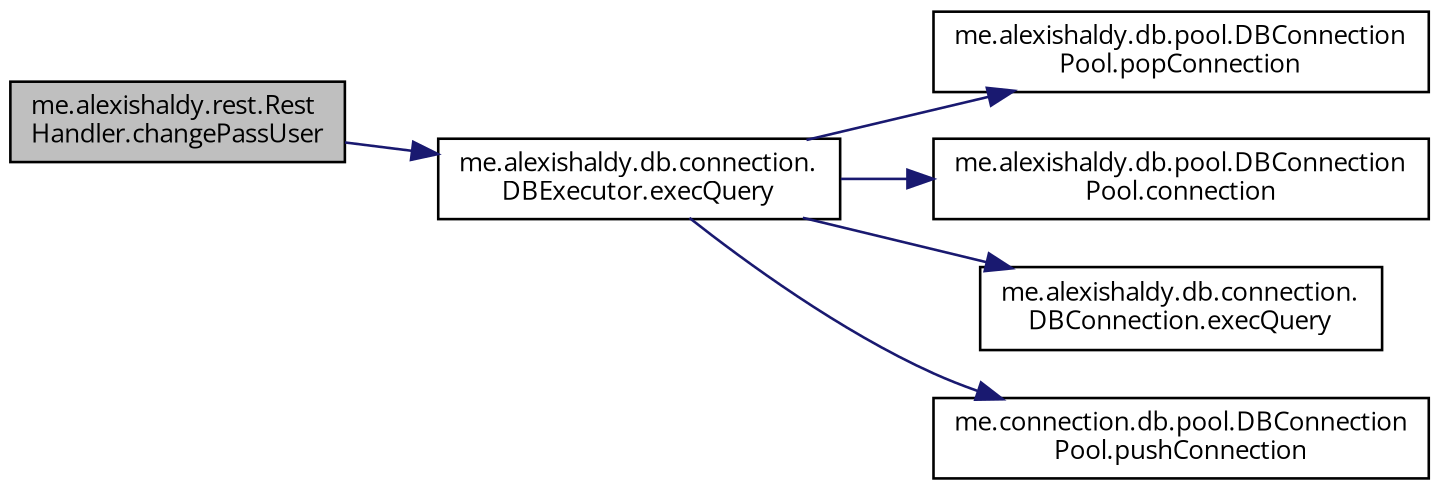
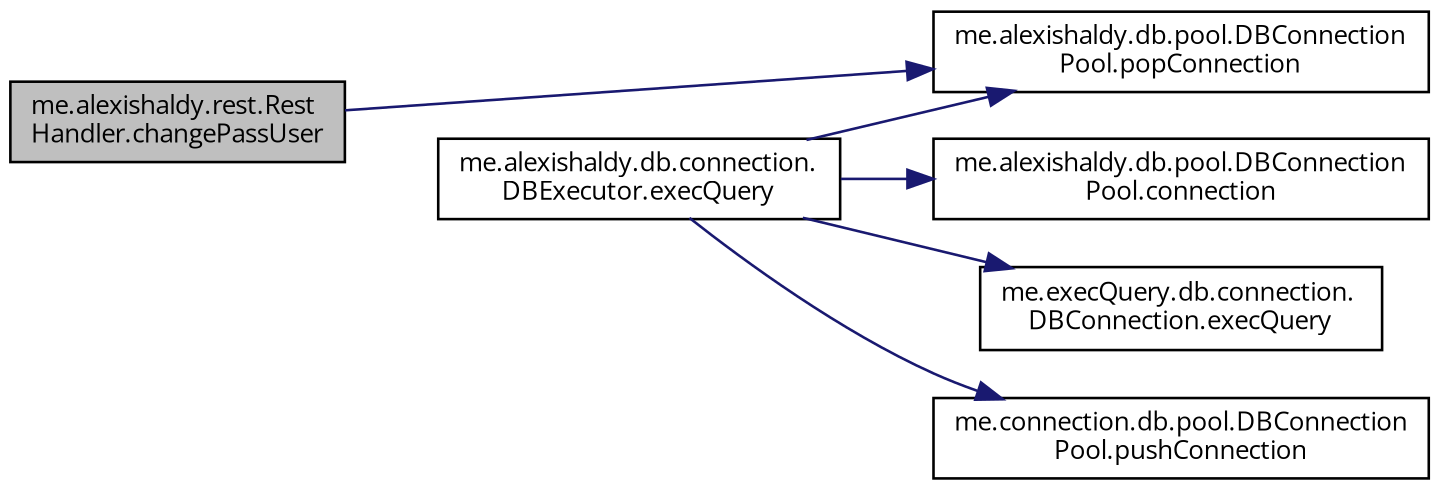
  digraph {
    fontname="Open Sans"
    rankdir=LR
    node [color=black fillcolor=white fontname="Open Sans" fontsize=10 shape=record style=filled]
    edge [color=midnightblue fontname="Open Sans" fontsize=10 labelfontname=Helvetica labelfontsize=10 style=solid]
    n1 [fillcolor=grey75 fontcolor=black height=0.2 label="me.alexishaldy.rest.Rest\lHandler.changePassUser" width=0.4]
    n2 [height=0.2 label="me.alexishaldy.db.connection.\lDBExecutor.execQuery" width=0.4]
    n3 [height=0.2 label="me.alexishaldy.db.pool.DBConnection\lPool.connection" width=0.4]
    n4 [height=0.2 label="me.alexishaldy.db.pool.DBConnection\lPool.popConnection" width=0.4]
-   n5 [height=0.2 label="me.alexishaldy.db.connection.\lDBConnection.execQuery" width=0.4]
+   n5 [height=0.2 label="me.execQuery.db.connection.\lDBConnection.execQuery" width=0.4]
    n6 [height=0.2 label="me.connection.db.pool.DBConnection\lPool.pushConnection" width=0.4]
-   n1 -> n2
+   n1 -> n4
    n2 -> n3
    n2 -> n4
    n2 -> n5
    n2 -> n6
  }
